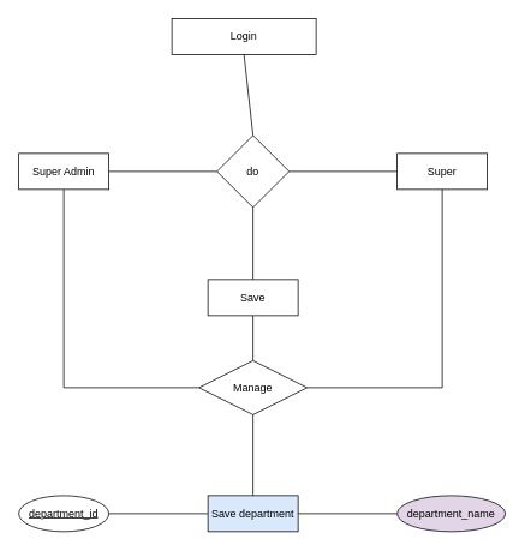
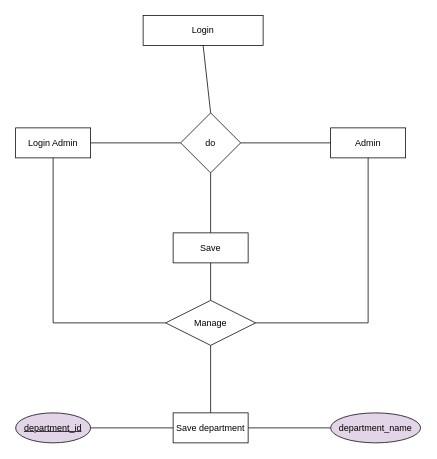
  <mxCell id="0" />
  <mxCell id="1" parent="0" />
  <mxCell id="2" value="Login" style="whiteSpace=wrap;html=1;align=center;" parent="1" vertex="1"><mxGeometry x="190" y="20" width="160" height="40" as="geometry" /></mxCell>
  <mxCell id="3" value="" style="endArrow=none;html=1;rounded=0;exitX=0.5;exitY=1;exitDx=0;exitDy=0;" parent="1" source="2" edge="1"><mxGeometry relative="1" as="geometry"><mxPoint x="270" y="110" as="sourcePoint" /><mxPoint x="280" y="150" as="targetPoint" /></mxGeometry></mxCell>
  <mxCell id="4" value="do" style="shape=rhombus;perimeter=rhombusPerimeter;whiteSpace=wrap;html=1;align=center;" parent="1" vertex="1"><mxGeometry x="240" y="150" width="80" height="80" as="geometry" /></mxCell>
  <mxCell id="5" value="" style="endArrow=none;html=1;rounded=0;" parent="1" edge="1"><mxGeometry relative="1" as="geometry"><mxPoint x="120" y="190" as="sourcePoint" /><mxPoint x="240" y="190" as="targetPoint" /></mxGeometry></mxCell>
  <mxCell id="6" value="" style="endArrow=none;html=1;rounded=0;" parent="1" edge="1"><mxGeometry relative="1" as="geometry"><mxPoint x="320" y="190" as="sourcePoint" /><mxPoint x="440" y="190" as="targetPoint" /></mxGeometry></mxCell>
- <mxCell id="7" value="Super Admin" style="whiteSpace=wrap;html=1;align=center;" parent="1" vertex="1"><mxGeometry x="20" y="170" width="100" height="40" as="geometry" /></mxCell>
- <mxCell id="8" value="Super" style="whiteSpace=wrap;html=1;align=center;" parent="1" vertex="1"><mxGeometry x="440" y="170" width="100" height="40" as="geometry" /></mxCell>
+ <mxCell id="7" value="Login Admin" style="whiteSpace=wrap;html=1;align=center;" parent="1" vertex="1"><mxGeometry x="20" y="170" width="100" height="40" as="geometry" /></mxCell>
+ <mxCell id="8" value="Admin" style="whiteSpace=wrap;html=1;align=center;" parent="1" vertex="1"><mxGeometry x="440" y="170" width="100" height="40" as="geometry" /></mxCell>
  <mxCell id="9" value="" style="endArrow=none;html=1;rounded=0;exitX=0.5;exitY=1;exitDx=0;exitDy=0;" parent="1" source="4" edge="1"><mxGeometry relative="1" as="geometry"><mxPoint x="290" y="270" as="sourcePoint" /><mxPoint x="280" y="310" as="targetPoint" /></mxGeometry></mxCell>
  <mxCell id="10" value="Save" style="whiteSpace=wrap;html=1;align=center;" parent="1" vertex="1"><mxGeometry x="230" y="310" width="100" height="40" as="geometry" /></mxCell>
  <mxCell id="11" value="" style="endArrow=none;html=1;rounded=0;exitX=0.5;exitY=1;exitDx=0;exitDy=0;" parent="1" source="7" edge="1"><mxGeometry relative="1" as="geometry"><mxPoint x="60" y="260" as="sourcePoint" /><mxPoint x="70" y="430" as="targetPoint" /></mxGeometry></mxCell>
  <mxCell id="12" value="" style="endArrow=none;html=1;rounded=0;" parent="1" edge="1"><mxGeometry relative="1" as="geometry"><mxPoint x="490" y="210" as="sourcePoint" /><mxPoint x="490" y="430" as="targetPoint" /></mxGeometry></mxCell>
  <mxCell id="13" value="" style="endArrow=none;html=1;rounded=0;" parent="1" edge="1"><mxGeometry relative="1" as="geometry"><mxPoint x="70" y="430" as="sourcePoint" /><mxPoint x="220" y="430" as="targetPoint" /></mxGeometry></mxCell>
  <mxCell id="14" value="Manage" style="shape=rhombus;perimeter=rhombusPerimeter;whiteSpace=wrap;html=1;align=center;" parent="1" vertex="1"><mxGeometry x="220" y="400" width="120" height="60" as="geometry" /></mxCell>
  <mxCell id="15" value="" style="endArrow=none;html=1;rounded=0;entryX=0.5;entryY=0;entryDx=0;entryDy=0;" parent="1" target="14" edge="1"><mxGeometry relative="1" as="geometry"><mxPoint x="280" y="350" as="sourcePoint" /><mxPoint x="440" y="350" as="targetPoint" /></mxGeometry></mxCell>
  <mxCell id="16" value="" style="endArrow=none;html=1;rounded=0;" parent="1" edge="1"><mxGeometry relative="1" as="geometry"><mxPoint x="340" y="430" as="sourcePoint" /><mxPoint x="490" y="430" as="targetPoint" /></mxGeometry></mxCell>
  <mxCell id="17" value="" style="endArrow=none;html=1;rounded=0;" parent="1" edge="1"><mxGeometry relative="1" as="geometry"><mxPoint x="280" y="460" as="sourcePoint" /><mxPoint x="280" y="550" as="targetPoint" /></mxGeometry></mxCell>
- <mxCell id="18" value="Save department" style="whiteSpace=wrap;html=1;align=center;fillColor=#dae8fc;" parent="1" vertex="1"><mxGeometry x="230" y="550" width="100" height="40" as="geometry" /></mxCell>
+ <mxCell id="18" value="Save department" style="whiteSpace=wrap;html=1;align=center;" parent="1" vertex="1"><mxGeometry x="230" y="550" width="100" height="40" as="geometry" /></mxCell>
  <mxCell id="19" value="" style="endArrow=none;html=1;rounded=0;" parent="1" edge="1"><mxGeometry relative="1" as="geometry"><mxPoint x="120" y="570" as="sourcePoint" /><mxPoint x="230" y="570" as="targetPoint" /></mxGeometry></mxCell>
  <mxCell id="20" value="" style="endArrow=none;html=1;rounded=0;" parent="1" edge="1"><mxGeometry relative="1" as="geometry"><mxPoint x="330" y="570" as="sourcePoint" /><mxPoint x="440" y="570" as="targetPoint" /></mxGeometry></mxCell>
- <mxCell id="21" value="department_id" style="ellipse;whiteSpace=wrap;html=1;align=center;fontStyle=4;" parent="1" vertex="1"><mxGeometry x="20" y="550" width="100" height="40" as="geometry" /></mxCell>
+ <mxCell id="21" value="department_id" style="ellipse;whiteSpace=wrap;html=1;align=center;fontStyle=4;fillColor=#e1d5e7;" parent="1" vertex="1"><mxGeometry x="20" y="550" width="100" height="40" as="geometry" /></mxCell>
  <mxCell id="22" value="department_name" style="ellipse;whiteSpace=wrap;html=1;align=center;fillColor=#e1d5e7;" parent="1" vertex="1"><mxGeometry x="440" y="550" width="120" height="40" as="geometry" /></mxCell>
